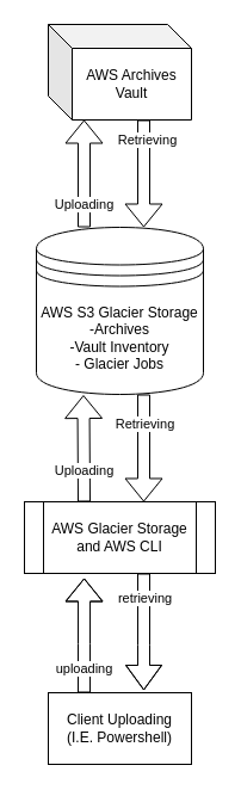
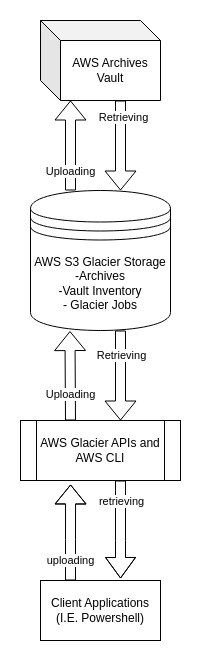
  <mxCell id="0" />
  <mxCell id="1" parent="0" />
  <mxCell id="2" value="AWS Archives Vault" style="shape=cube;whiteSpace=wrap;html=1;boundedLbl=1;backgroundOutline=1;darkOpacity=0.05;darkOpacity2=0.1;" vertex="1" parent="1"><mxGeometry x="40" y="20" width="120" height="80" as="geometry" /></mxCell>
  <mxCell id="3" value="AWS S3 Glacier Storage&lt;br&gt;-Archives&lt;br&gt;-Vault Inventory&lt;br&gt;- Glacier Jobs" style="shape=datastore;whiteSpace=wrap;html=1;" vertex="1" parent="1"><mxGeometry x="30" y="190" width="140" height="140" as="geometry" /></mxCell>
- <mxCell id="4" value="AWS Glacier Storage and AWS CLI" style="shape=process;whiteSpace=wrap;html=1;backgroundOutline=1;" vertex="1" parent="1"><mxGeometry x="20" y="420" width="160" height="60" as="geometry" /></mxCell>
- <mxCell id="5" value="Client Uploading&lt;br&gt;(I.E. Powershell)" style="rounded=0;whiteSpace=wrap;html=1;" vertex="1" parent="1"><mxGeometry x="40" y="580" width="120" height="60" as="geometry" /></mxCell>
+ <mxCell id="4" value="AWS Glacier APIs and AWS CLI" style="shape=process;whiteSpace=wrap;html=1;backgroundOutline=1;" vertex="1" parent="1"><mxGeometry x="20" y="420" width="160" height="60" as="geometry" /></mxCell>
+ <mxCell id="5" value="Client Applications&lt;br&gt;(I.E. Powershell)" style="rounded=0;whiteSpace=wrap;html=1;" vertex="1" parent="1"><mxGeometry x="40" y="580" width="120" height="60" as="geometry" /></mxCell>
  <mxCell id="6" value="" style="shape=flexArrow;endArrow=classic;html=1;rounded=0;entryX=0.313;entryY=1.083;entryDx=0;entryDy=0;entryPerimeter=0;" edge="1" parent="1"><mxGeometry width="50" height="50" relative="1" as="geometry"><mxPoint x="70" y="580" as="sourcePoint" /><mxPoint x="70.08" y="483.98" as="targetPoint" /><Array as="points"><mxPoint x="70" y="539" /></Array></mxGeometry></mxCell>
  <mxCell id="7" value="uploading" style="edgeLabel;html=1;align=center;verticalAlign=middle;resizable=0;points=[];" vertex="1" connectable="0" parent="6"><mxGeometry x="-0.104" y="1" relative="1" as="geometry"><mxPoint y="23" as="offset" /></mxGeometry></mxCell>
  <mxCell id="8" value="" style="shape=flexArrow;endArrow=classic;html=1;rounded=0;entryX=0.667;entryY=-0.033;entryDx=0;entryDy=0;entryPerimeter=0;endWidth=19;endSize=6.51;" edge="1" parent="1" target="5"><mxGeometry width="50" height="50" relative="1" as="geometry"><mxPoint x="120" y="480" as="sourcePoint" /><mxPoint x="180" y="570" as="targetPoint" /><Array as="points"><mxPoint x="120" y="540" /></Array></mxGeometry></mxCell>
  <mxCell id="9" value="retrieving" style="edgeLabel;html=1;align=center;verticalAlign=middle;resizable=0;points=[];" vertex="1" connectable="0" parent="8"><mxGeometry x="0.094" relative="1" as="geometry"><mxPoint y="-34" as="offset" /></mxGeometry></mxCell>
  <mxCell id="10" value="" style="shape=flexArrow;endArrow=classic;html=1;rounded=0;entryX=0.282;entryY=1.004;entryDx=0;entryDy=0;entryPerimeter=0;" edge="1" parent="1" target="3"><mxGeometry width="50" height="50" relative="1" as="geometry"><mxPoint x="70" y="420" as="sourcePoint" /><mxPoint x="70" y="360" as="targetPoint" /></mxGeometry></mxCell>
  <mxCell id="11" value="Uploading" style="edgeLabel;html=1;align=center;verticalAlign=middle;resizable=0;points=[];" vertex="1" connectable="0" parent="10"><mxGeometry x="-0.396" relative="1" as="geometry"><mxPoint as="offset" /></mxGeometry></mxCell>
  <mxCell id="12" value="" style="shape=flexArrow;endArrow=classic;html=1;rounded=0;" edge="1" parent="1"><mxGeometry width="50" height="50" relative="1" as="geometry"><mxPoint x="120" y="330" as="sourcePoint" /><mxPoint x="120" y="420" as="targetPoint" /></mxGeometry></mxCell>
  <mxCell id="13" value="Retrieving" style="edgeLabel;html=1;align=center;verticalAlign=middle;resizable=0;points=[];" vertex="1" connectable="0" parent="12"><mxGeometry x="-0.467" relative="1" as="geometry"><mxPoint as="offset" /></mxGeometry></mxCell>
  <mxCell id="14" value="" style="shape=flexArrow;endArrow=classic;html=1;rounded=0;" edge="1" parent="1"><mxGeometry width="50" height="50" relative="1" as="geometry"><mxPoint x="70" y="190" as="sourcePoint" /><mxPoint x="70" y="100" as="targetPoint" /></mxGeometry></mxCell>
  <mxCell id="15" value="Uploading" style="edgeLabel;html=1;align=center;verticalAlign=middle;resizable=0;points=[];" vertex="1" connectable="0" parent="14"><mxGeometry x="-0.267" y="1" relative="1" as="geometry"><mxPoint y="13" as="offset" /></mxGeometry></mxCell>
  <mxCell id="16" value="" style="shape=flexArrow;endArrow=classic;html=1;rounded=0;" edge="1" parent="1"><mxGeometry width="50" height="50" relative="1" as="geometry"><mxPoint x="120" y="100" as="sourcePoint" /><mxPoint x="120" y="190" as="targetPoint" /></mxGeometry></mxCell>
  <mxCell id="17" value="Retrieving" style="edgeLabel;html=1;align=center;verticalAlign=middle;resizable=0;points=[];" vertex="1" connectable="0" parent="16"><mxGeometry x="-0.644" y="2" relative="1" as="geometry"><mxPoint as="offset" /></mxGeometry></mxCell>
